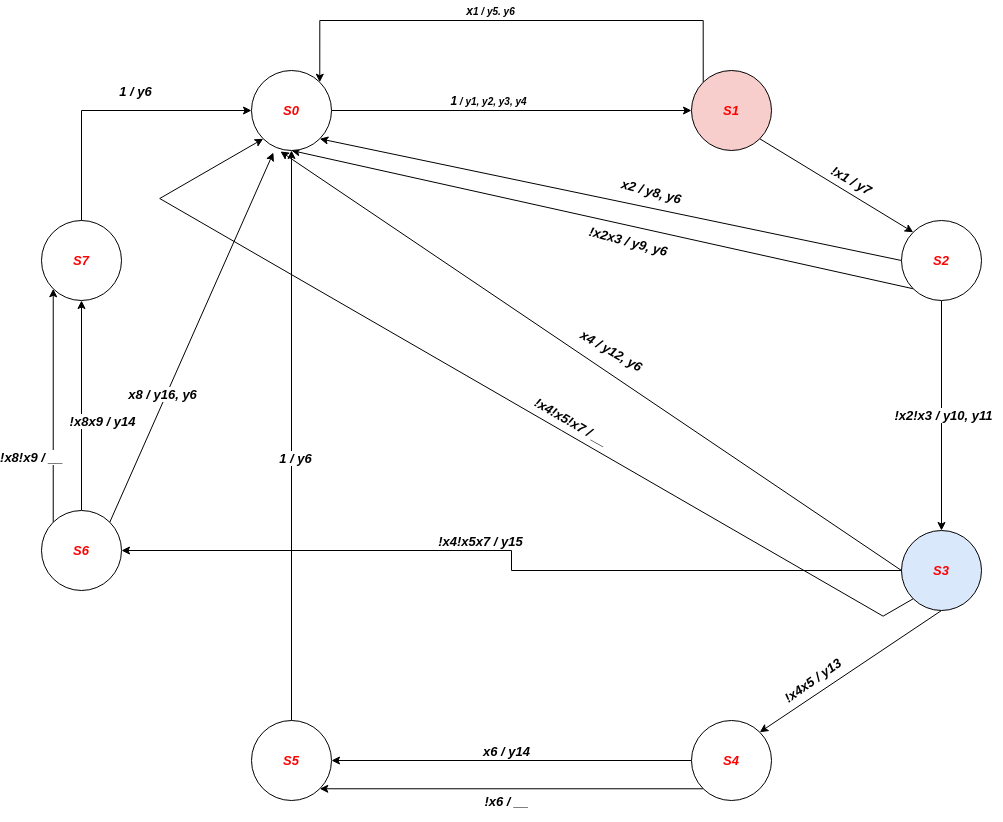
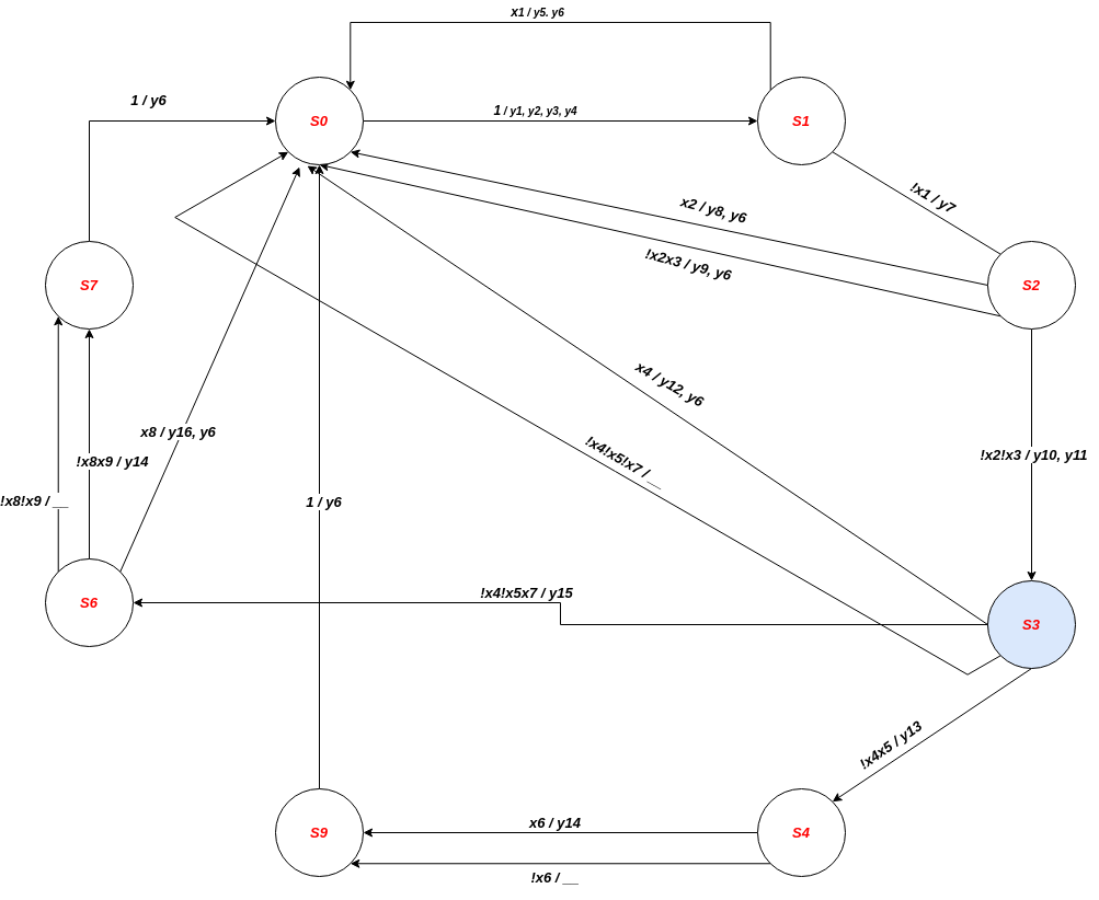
  <mxCell id="0" />
  <mxCell id="1" parent="0" />
  <mxCell id="2" style="edgeStyle=orthogonalEdgeStyle;rounded=0;orthogonalLoop=1;jettySize=auto;html=1;exitX=0;exitY=0;exitDx=0;exitDy=0;entryX=1;entryY=0;entryDx=0;entryDy=0;" parent="1" source="6" target="31" edge="1"><mxGeometry relative="1" as="geometry"><Array as="points"><mxPoint x="682" y="20" /><mxPoint x="298" y="20" /></Array></mxGeometry></mxCell>
  <mxCell id="3" value="&lt;font size=&quot;1&quot;&gt;&lt;b&gt;&lt;i style=&quot;font-size: 12px;&quot;&gt;x&lt;/i&gt;&lt;i style=&quot;&quot;&gt;1 / y5. y6&lt;/i&gt;&lt;/b&gt;&lt;/font&gt;" style="edgeLabel;html=1;align=center;verticalAlign=middle;resizable=0;points=[];" parent="2" vertex="1" connectable="0"><mxGeometry x="0.084" y="-2" relative="1" as="geometry"><mxPoint y="-8" as="offset" /></mxGeometry></mxCell>
- <mxCell id="4" style="rounded=0;orthogonalLoop=1;jettySize=auto;html=1;exitX=1;exitY=1;exitDx=0;exitDy=0;entryX=0;entryY=0;entryDx=0;entryDy=0;" parent="1" source="6" target="13" edge="1"><mxGeometry relative="1" as="geometry" /></mxCell>
+ <mxCell id="4" style="rounded=0;orthogonalLoop=1;jettySize=auto;html=1;exitX=1;exitY=1;exitDx=0;exitDy=0;entryX=0;entryY=0;entryDx=0;entryDy=0;endArrow=none;" parent="1" source="6" target="13" edge="1"><mxGeometry relative="1" as="geometry" /></mxCell>
  <mxCell id="5" value="!x1 / y7" style="edgeLabel;html=1;align=center;verticalAlign=middle;resizable=0;points=[];fontStyle=3;fontSize=13;rotation=30;" parent="4" vertex="1" connectable="0"><mxGeometry x="0.115" y="3" relative="1" as="geometry"><mxPoint x="5" y="-8" as="offset" /></mxGeometry></mxCell>
- <mxCell id="6" value="&lt;i&gt;&lt;b&gt;&lt;font color=&quot;#ff0000&quot; style=&quot;font-size: 13px;&quot;&gt;S1&lt;/font&gt;&lt;/b&gt;&lt;/i&gt;" style="ellipse;whiteSpace=wrap;html=1;aspect=fixed;fillColor=#f8cecc;" parent="1" vertex="1"><mxGeometry x="670" y="70" width="80" height="80" as="geometry" /></mxCell>
+ <mxCell id="6" value="&lt;i&gt;&lt;b&gt;&lt;font color=&quot;#ff0000&quot; style=&quot;font-size: 13px;&quot;&gt;S1&lt;/font&gt;&lt;/b&gt;&lt;/i&gt;" style="ellipse;whiteSpace=wrap;html=1;aspect=fixed;" parent="1" vertex="1"><mxGeometry x="670" y="70" width="80" height="80" as="geometry" /></mxCell>
  <mxCell id="7" style="rounded=0;orthogonalLoop=1;jettySize=auto;html=1;exitX=0;exitY=0.5;exitDx=0;exitDy=0;entryX=1;entryY=1;entryDx=0;entryDy=0;" parent="1" source="13" target="31" edge="1"><mxGeometry relative="1" as="geometry" /></mxCell>
  <mxCell id="8" value="&lt;b&gt;&lt;i&gt;&lt;font style=&quot;font-size: 13px;&quot;&gt;x2 / y8, y6&lt;/font&gt;&lt;/i&gt;&lt;/b&gt;" style="edgeLabel;html=1;align=center;verticalAlign=middle;resizable=0;points=[];rotation=15;" parent="7" vertex="1" connectable="0"><mxGeometry x="-0.128" y="-2" relative="1" as="geometry"><mxPoint x="3" y="-15" as="offset" /></mxGeometry></mxCell>
  <mxCell id="9" style="rounded=0;orthogonalLoop=1;jettySize=auto;html=1;exitX=0;exitY=1;exitDx=0;exitDy=0;entryX=0.5;entryY=1;entryDx=0;entryDy=0;" parent="1" source="13" target="31" edge="1"><mxGeometry relative="1" as="geometry" /></mxCell>
  <mxCell id="10" value="&lt;b&gt;&lt;i&gt;&lt;font style=&quot;font-size: 13px;&quot;&gt;!x2x3 / y9, y6&lt;/font&gt;&lt;/i&gt;&lt;/b&gt;" style="edgeLabel;html=1;align=center;verticalAlign=middle;resizable=0;points=[];rotation=15;" parent="9" vertex="1" connectable="0"><mxGeometry x="-0.086" y="3" relative="1" as="geometry"><mxPoint y="12" as="offset" /></mxGeometry></mxCell>
  <mxCell id="11" style="edgeStyle=orthogonalEdgeStyle;rounded=0;orthogonalLoop=1;jettySize=auto;html=1;" parent="1" source="13" target="20" edge="1"><mxGeometry relative="1" as="geometry" /></mxCell>
  <mxCell id="12" value="&lt;b&gt;&lt;i&gt;&lt;font style=&quot;font-size: 13px;&quot;&gt;!x2!x3 / y10, y11&lt;/font&gt;&lt;/i&gt;&lt;/b&gt;" style="edgeLabel;html=1;align=center;verticalAlign=middle;resizable=0;points=[];" parent="11" vertex="1" connectable="0"><mxGeometry x="-0.005" y="1" relative="1" as="geometry"><mxPoint as="offset" /></mxGeometry></mxCell>
  <mxCell id="13" value="&lt;i&gt;&lt;b&gt;&lt;font color=&quot;#ff0000&quot; style=&quot;font-size: 13px;&quot;&gt;S2&lt;/font&gt;&lt;/b&gt;&lt;/i&gt;" style="ellipse;whiteSpace=wrap;html=1;aspect=fixed;" parent="1" vertex="1"><mxGeometry x="880" y="220" width="80" height="80" as="geometry" /></mxCell>
  <mxCell id="14" style="rounded=0;orthogonalLoop=1;jettySize=auto;html=1;exitX=0;exitY=1;exitDx=0;exitDy=0;entryX=0;entryY=1;entryDx=0;entryDy=0;edgeStyle=isometricEdgeStyle;" parent="1" source="20" target="31" edge="1"><mxGeometry relative="1" as="geometry"><Array as="points"><mxPoint x="540" y="430" /></Array></mxGeometry></mxCell>
  <mxCell id="15" value="&lt;b&gt;&lt;i&gt;&lt;font style=&quot;font-size: 13px;&quot;&gt;!x4!x5!x7 / __&lt;/font&gt;&lt;/i&gt;&lt;/b&gt;" style="edgeLabel;html=1;align=center;verticalAlign=middle;resizable=0;points=[];rotation=30;" parent="14" vertex="1" connectable="0"><mxGeometry x="-0.173" y="2" relative="1" as="geometry"><mxPoint x="13" y="-10" as="offset" /></mxGeometry></mxCell>
  <mxCell id="16" style="rounded=0;orthogonalLoop=1;jettySize=auto;html=1;exitX=0.5;exitY=1;exitDx=0;exitDy=0;entryX=1;entryY=0;entryDx=0;entryDy=0;" parent="1" source="20" target="25" edge="1"><mxGeometry relative="1" as="geometry" /></mxCell>
  <mxCell id="17" value="&lt;b&gt;&lt;i&gt;&lt;font style=&quot;font-size: 13px;&quot;&gt;!x4x5 / y13&lt;/font&gt;&lt;/i&gt;&lt;/b&gt;" style="edgeLabel;html=1;align=center;verticalAlign=middle;resizable=0;points=[];rotation=-35;" parent="16" vertex="1" connectable="0"><mxGeometry x="0.126" y="-2" relative="1" as="geometry"><mxPoint x="-26" y="3" as="offset" /></mxGeometry></mxCell>
  <mxCell id="18" style="edgeStyle=orthogonalEdgeStyle;rounded=0;orthogonalLoop=1;jettySize=auto;html=1;exitX=0;exitY=0.5;exitDx=0;exitDy=0;entryX=1;entryY=0.5;entryDx=0;entryDy=0;" parent="1" source="20" target="36" edge="1"><mxGeometry relative="1" as="geometry" /></mxCell>
  <mxCell id="19" value="&lt;b&gt;&lt;i&gt;&lt;font style=&quot;font-size: 13px;&quot;&gt;!x4!x5x7 / y15&lt;/font&gt;&lt;/i&gt;&lt;/b&gt;" style="edgeLabel;html=1;align=center;verticalAlign=middle;resizable=0;points=[];" parent="18" vertex="1" connectable="0"><mxGeometry x="0.104" y="-3" relative="1" as="geometry"><mxPoint y="-7" as="offset" /></mxGeometry></mxCell>
  <mxCell id="20" value="&lt;i&gt;&lt;b&gt;&lt;font color=&quot;#ff0000&quot; style=&quot;font-size: 13px;&quot;&gt;S3&lt;/font&gt;&lt;/b&gt;&lt;/i&gt;" style="ellipse;whiteSpace=wrap;html=1;aspect=fixed;fillColor=#dae8fc;" parent="1" vertex="1"><mxGeometry x="880" y="530" width="80" height="80" as="geometry" /></mxCell>
  <mxCell id="21" style="edgeStyle=orthogonalEdgeStyle;rounded=0;orthogonalLoop=1;jettySize=auto;html=1;exitX=0;exitY=0.5;exitDx=0;exitDy=0;entryX=1;entryY=0.5;entryDx=0;entryDy=0;" parent="1" source="25" target="28" edge="1"><mxGeometry relative="1" as="geometry" /></mxCell>
  <mxCell id="22" value="&lt;b&gt;&lt;i&gt;&lt;font style=&quot;font-size: 13px;&quot;&gt;x6 / y14&lt;/font&gt;&lt;/i&gt;&lt;/b&gt;" style="edgeLabel;html=1;align=center;verticalAlign=middle;resizable=0;points=[];" parent="21" vertex="1" connectable="0"><mxGeometry x="0.035" y="-3" relative="1" as="geometry"><mxPoint y="-7" as="offset" /></mxGeometry></mxCell>
  <mxCell id="23" style="edgeStyle=orthogonalEdgeStyle;rounded=0;orthogonalLoop=1;jettySize=auto;html=1;exitX=0;exitY=1;exitDx=0;exitDy=0;entryX=1;entryY=1;entryDx=0;entryDy=0;" parent="1" source="25" target="28" edge="1"><mxGeometry relative="1" as="geometry" /></mxCell>
  <mxCell id="24" value="&lt;b&gt;&lt;i&gt;&lt;font style=&quot;font-size: 13px;&quot;&gt;!x6 / __&lt;/font&gt;&lt;/i&gt;&lt;/b&gt;" style="edgeLabel;html=1;align=center;verticalAlign=middle;resizable=0;points=[];" parent="23" vertex="1" connectable="0"><mxGeometry x="0.027" y="-3" relative="1" as="geometry"><mxPoint y="15" as="offset" /></mxGeometry></mxCell>
  <mxCell id="25" value="&lt;i&gt;&lt;b&gt;&lt;font color=&quot;#ff0000&quot; style=&quot;font-size: 13px;&quot;&gt;S4&lt;/font&gt;&lt;/b&gt;&lt;/i&gt;" style="ellipse;whiteSpace=wrap;html=1;aspect=fixed;" parent="1" vertex="1"><mxGeometry x="670" y="720" width="80" height="80" as="geometry" /></mxCell>
  <mxCell id="26" style="edgeStyle=orthogonalEdgeStyle;rounded=0;orthogonalLoop=1;jettySize=auto;html=1;exitX=0.5;exitY=0;exitDx=0;exitDy=0;" parent="1" source="28" target="31" edge="1"><mxGeometry relative="1" as="geometry" /></mxCell>
  <mxCell id="27" value="&lt;b&gt;&lt;i&gt;&lt;font style=&quot;font-size: 13px;&quot;&gt;1 / y6&lt;/font&gt;&lt;/i&gt;&lt;/b&gt;" style="edgeLabel;html=1;align=center;verticalAlign=middle;resizable=0;points=[];" parent="26" vertex="1" connectable="0"><mxGeometry x="-0.077" y="-3" relative="1" as="geometry"><mxPoint as="offset" /></mxGeometry></mxCell>
- <mxCell id="28" value="&lt;i&gt;&lt;b&gt;&lt;font color=&quot;#ff0000&quot; style=&quot;font-size: 13px;&quot;&gt;S5&lt;/font&gt;&lt;/b&gt;&lt;/i&gt;" style="ellipse;whiteSpace=wrap;html=1;aspect=fixed;" parent="1" vertex="1"><mxGeometry x="230" y="720" width="80" height="80" as="geometry" /></mxCell>
+ <mxCell id="28" value="&lt;i&gt;&lt;b&gt;&lt;font color=&quot;#ff0000&quot; style=&quot;font-size: 13px;&quot;&gt;S9&lt;/font&gt;&lt;/b&gt;&lt;/i&gt;" style="ellipse;whiteSpace=wrap;html=1;aspect=fixed;" parent="1" vertex="1"><mxGeometry x="230" y="720" width="80" height="80" as="geometry" /></mxCell>
  <mxCell id="29" style="edgeStyle=orthogonalEdgeStyle;rounded=0;orthogonalLoop=1;jettySize=auto;html=1;entryX=0;entryY=0.5;entryDx=0;entryDy=0;" parent="1" source="31" target="6" edge="1"><mxGeometry relative="1" as="geometry" /></mxCell>
  <mxCell id="30" value="&lt;font size=&quot;1&quot;&gt;&lt;b&gt;&lt;i style=&quot;font-size: 12px;&quot;&gt;1&lt;/i&gt;&lt;i style=&quot;&quot;&gt;&amp;nbsp;/ y1, y2, y3, y4&lt;/i&gt;&lt;/b&gt;&lt;/font&gt;" style="edgeLabel;html=1;align=center;verticalAlign=middle;resizable=0;points=[];" parent="29" vertex="1" connectable="0"><mxGeometry x="-0.136" y="1" relative="1" as="geometry"><mxPoint y="-9" as="offset" /></mxGeometry></mxCell>
  <mxCell id="31" value="&lt;i&gt;&lt;b&gt;&lt;font color=&quot;#ff0000&quot; style=&quot;font-size: 13px;&quot;&gt;S0&lt;/font&gt;&lt;/b&gt;&lt;/i&gt;" style="ellipse;whiteSpace=wrap;html=1;aspect=fixed;" parent="1" vertex="1"><mxGeometry x="230" y="70" width="80" height="80" as="geometry" /></mxCell>
  <mxCell id="32" style="edgeStyle=orthogonalEdgeStyle;rounded=0;orthogonalLoop=1;jettySize=auto;html=1;exitX=0.5;exitY=0;exitDx=0;exitDy=0;entryX=0.5;entryY=1;entryDx=0;entryDy=0;" parent="1" source="36" target="39" edge="1"><mxGeometry relative="1" as="geometry" /></mxCell>
  <mxCell id="33" value="&lt;b&gt;&lt;i&gt;&lt;font style=&quot;font-size: 13px;&quot;&gt;!x8x9 / y14&lt;/font&gt;&lt;/i&gt;&lt;/b&gt;" style="edgeLabel;html=1;align=center;verticalAlign=middle;resizable=0;points=[];" parent="32" vertex="1" connectable="0"><mxGeometry x="-0.139" y="2" relative="1" as="geometry"><mxPoint x="22" as="offset" /></mxGeometry></mxCell>
  <mxCell id="34" style="edgeStyle=orthogonalEdgeStyle;rounded=0;orthogonalLoop=1;jettySize=auto;html=1;exitX=0;exitY=0;exitDx=0;exitDy=0;entryX=0;entryY=1;entryDx=0;entryDy=0;" parent="1" source="36" target="39" edge="1"><mxGeometry relative="1" as="geometry" /></mxCell>
  <mxCell id="35" value="&lt;b&gt;&lt;i&gt;&lt;font style=&quot;font-size: 13px;&quot;&gt;!x8!x9 / __&lt;/font&gt;&lt;/i&gt;&lt;/b&gt;" style="edgeLabel;html=1;align=center;verticalAlign=middle;resizable=0;points=[];" parent="34" vertex="1" connectable="0"><mxGeometry x="-0.442" y="-1" relative="1" as="geometry"><mxPoint x="-23" as="offset" /></mxGeometry></mxCell>
  <mxCell id="36" value="&lt;i&gt;&lt;b&gt;&lt;font color=&quot;#ff0000&quot; style=&quot;font-size: 13px;&quot;&gt;S6&lt;/font&gt;&lt;/b&gt;&lt;/i&gt;" style="ellipse;whiteSpace=wrap;html=1;aspect=fixed;" parent="1" vertex="1"><mxGeometry x="20" y="510" width="80" height="80" as="geometry" /></mxCell>
  <mxCell id="37" style="edgeStyle=orthogonalEdgeStyle;rounded=0;orthogonalLoop=1;jettySize=auto;html=1;exitX=0.5;exitY=0;exitDx=0;exitDy=0;entryX=0;entryY=0.5;entryDx=0;entryDy=0;" parent="1" source="39" target="31" edge="1"><mxGeometry relative="1" as="geometry" /></mxCell>
  <mxCell id="38" value="&lt;b&gt;&lt;i&gt;&lt;font style=&quot;font-size: 13px;&quot;&gt;1 / y6&lt;/font&gt;&lt;/i&gt;&lt;/b&gt;" style="edgeLabel;html=1;align=center;verticalAlign=middle;resizable=0;points=[];" parent="37" vertex="1" connectable="0"><mxGeometry x="0.165" y="3" relative="1" as="geometry"><mxPoint y="-17" as="offset" /></mxGeometry></mxCell>
  <mxCell id="39" value="&lt;i&gt;&lt;b&gt;&lt;font color=&quot;#ff0000&quot; style=&quot;font-size: 13px;&quot;&gt;S7&lt;/font&gt;&lt;/b&gt;&lt;/i&gt;" style="ellipse;whiteSpace=wrap;html=1;aspect=fixed;" parent="1" vertex="1"><mxGeometry x="20" y="220" width="80" height="80" as="geometry" /></mxCell>
  <mxCell id="40" style="rounded=0;orthogonalLoop=1;jettySize=auto;html=1;exitX=0;exitY=0.5;exitDx=0;exitDy=0;entryX=0.362;entryY=1.012;entryDx=0;entryDy=0;entryPerimeter=0;" parent="1" source="20" target="31" edge="1"><mxGeometry relative="1" as="geometry" /></mxCell>
  <mxCell id="41" value="&lt;b&gt;&lt;i&gt;&lt;font style=&quot;font-size: 13px;&quot;&gt;x4 / y12, y6&lt;/font&gt;&lt;/i&gt;&lt;/b&gt;" style="edgeLabel;html=1;align=center;verticalAlign=middle;resizable=0;points=[];rotation=30;" parent="40" vertex="1" connectable="0"><mxGeometry x="-0.042" y="-2" relative="1" as="geometry"><mxPoint x="6" y="-18" as="offset" /></mxGeometry></mxCell>
  <mxCell id="42" style="rounded=0;orthogonalLoop=1;jettySize=auto;html=1;exitX=1;exitY=0;exitDx=0;exitDy=0;entryX=0.274;entryY=1.026;entryDx=0;entryDy=0;entryPerimeter=0;" parent="1" source="36" target="31" edge="1"><mxGeometry relative="1" as="geometry" /></mxCell>
  <mxCell id="43" value="&lt;b&gt;&lt;i&gt;&lt;font style=&quot;font-size: 13px;&quot;&gt;x8 / y16, y6&lt;/font&gt;&lt;/i&gt;&lt;/b&gt;" style="edgeLabel;html=1;align=center;verticalAlign=middle;resizable=0;points=[];" parent="42" vertex="1" connectable="0"><mxGeometry x="-0.319" y="4" relative="1" as="geometry"><mxPoint as="offset" /></mxGeometry></mxCell>
